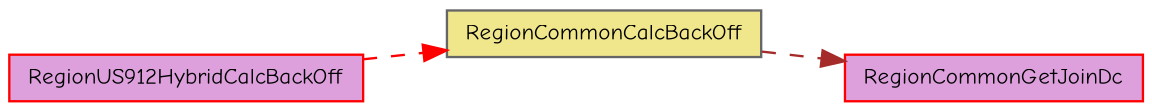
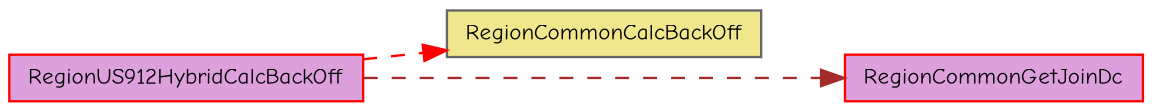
  digraph {
    fontname="Comic Neue"
    rankdir=LR
    node [color=red fillcolor=plum fontname="Comic Neue" fontsize=10 shape=record style=filled]
    edge [fontname="Comic Neue" fontsize=10 labelfontname=Helvetica labelfontsize=10 style=dashed]
    n1 [fontcolor=black height=0.2 label=RegionUS912HybridCalcBackOff width=0.4]
    n2 [color=gray40 fillcolor=khaki height=0.2 label=RegionCommonCalcBackOff width=0.4]
    n3 [height=0.2 label=RegionCommonGetJoinDc width=0.4]
    n1 -> n2 [color=red]
-   n2 -> n3 [color=brown]
+   n1 -> n3 [color=brown]
  }
